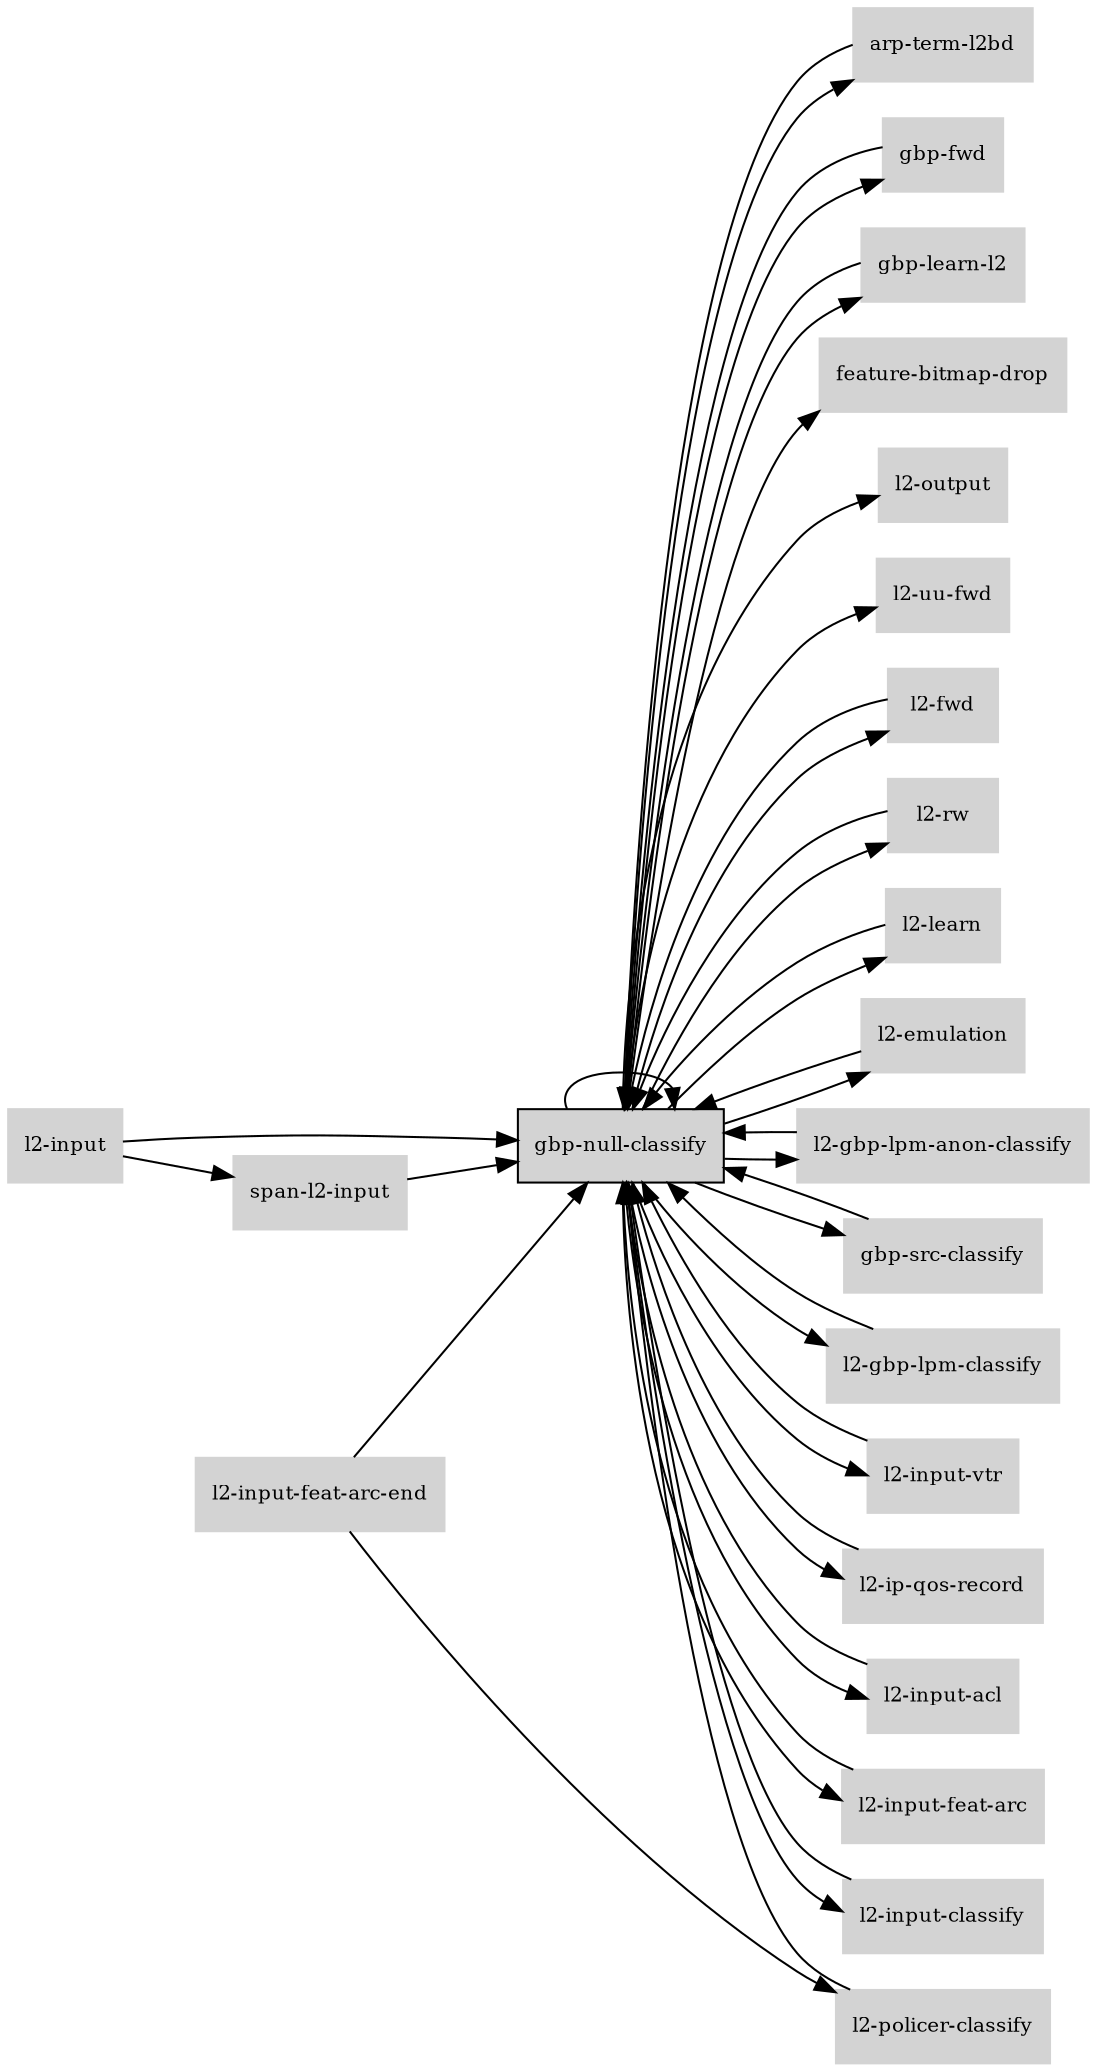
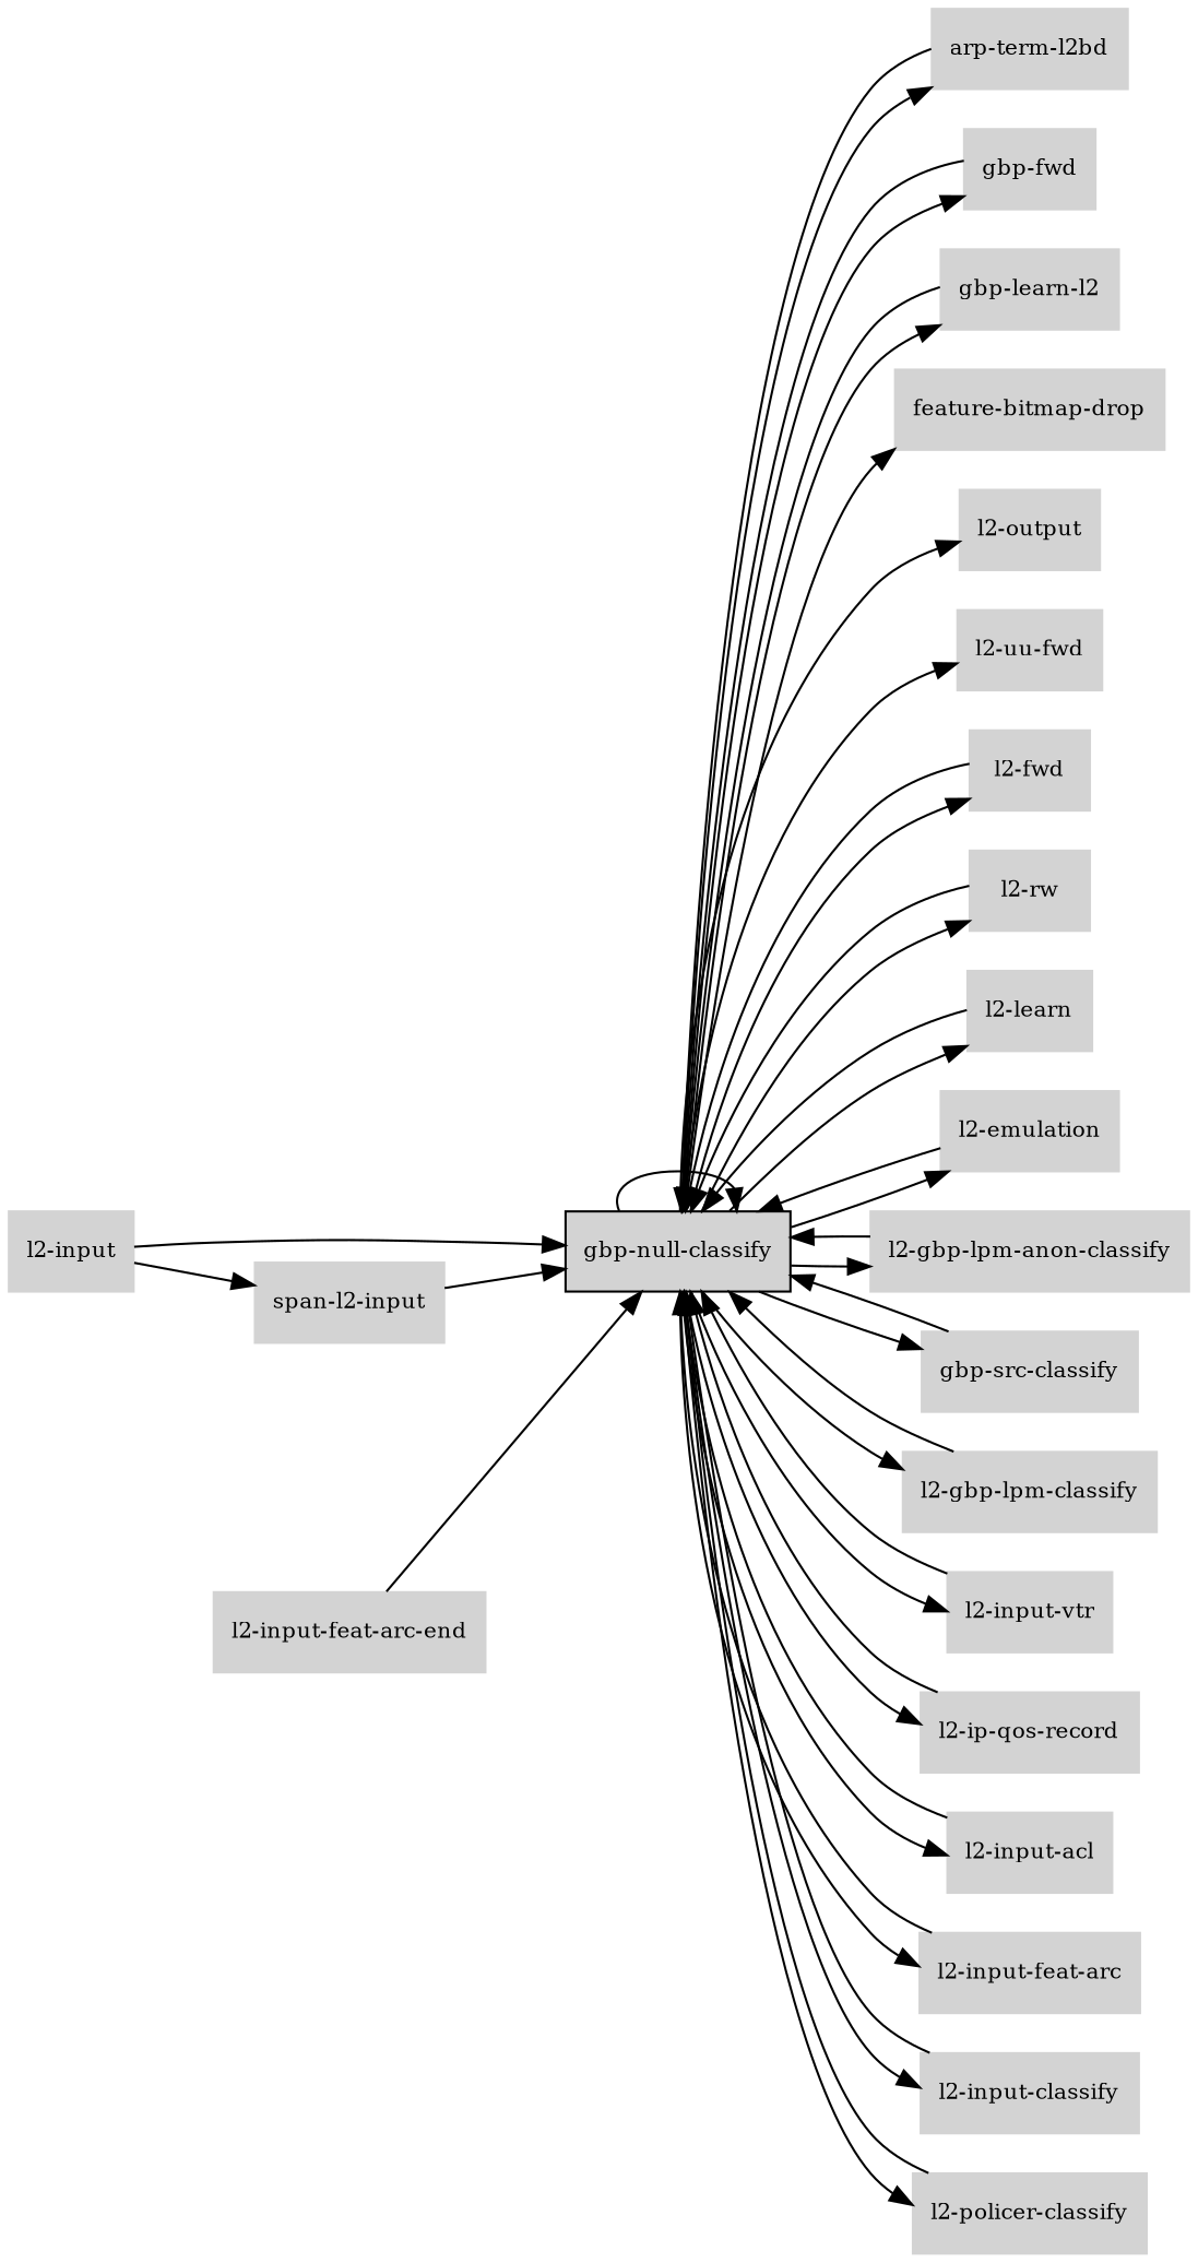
  digraph {
    rankdir=LR
    node [color=lightgray fillcolor=lightgray fontcolor=black fontsize=10 shape=box style=filled]
    edge [fontsize=8]
    "gbp-null-classify" [color=black]
    "arp-term-l2bd"
    "gbp-fwd"
    "gbp-learn-l2"
    "feature-bitmap-drop"
    "l2-output"
    "l2-uu-fwd"
    "l2-fwd"
    "l2-rw"
    "l2-learn"
    "l2-emulation"
    "l2-gbp-lpm-anon-classify"
    "gbp-src-classify"
    "l2-gbp-lpm-classify"
    "l2-input-vtr"
    "l2-ip-qos-record"
    "l2-input-acl"
    "l2-policer-classify"
    "l2-input-feat-arc"
    "l2-input-classify"
    "span-l2-input"
    "l2-input"
    "l2-input-feat-arc-end"
    "gbp-null-classify" -> "gbp-null-classify"
    "gbp-null-classify" -> "arp-term-l2bd"
    "gbp-null-classify" -> "gbp-fwd"
    "gbp-null-classify" -> "gbp-learn-l2"
    "gbp-null-classify" -> "feature-bitmap-drop"
    "gbp-null-classify" -> "l2-output"
    "gbp-null-classify" -> "l2-uu-fwd"
    "gbp-null-classify" -> "l2-fwd"
    "gbp-null-classify" -> "l2-rw"
    "gbp-null-classify" -> "l2-learn"
    "gbp-null-classify" -> "l2-emulation"
    "gbp-null-classify" -> "l2-gbp-lpm-anon-classify"
    "gbp-null-classify" -> "gbp-src-classify"
    "gbp-null-classify" -> "l2-gbp-lpm-classify"
    "gbp-null-classify" -> "l2-input-vtr"
    "gbp-null-classify" -> "l2-ip-qos-record"
    "gbp-null-classify" -> "l2-input-acl"
-   "l2-input-feat-arc-end" -> "l2-policer-classify"
+   "gbp-null-classify" -> "l2-policer-classify"
    "gbp-null-classify" -> "l2-input-feat-arc"
    "gbp-null-classify" -> "l2-input-classify"
    "arp-term-l2bd" -> "gbp-null-classify"
    "gbp-fwd" -> "gbp-null-classify"
    "gbp-learn-l2" -> "gbp-null-classify"
    "l2-fwd" -> "gbp-null-classify"
    "l2-rw" -> "gbp-null-classify"
    "l2-learn" -> "gbp-null-classify"
    "l2-emulation" -> "gbp-null-classify"
    "l2-gbp-lpm-anon-classify" -> "gbp-null-classify"
    "gbp-src-classify" -> "gbp-null-classify"
    "l2-gbp-lpm-classify" -> "gbp-null-classify"
    "l2-input-vtr" -> "gbp-null-classify"
    "l2-ip-qos-record" -> "gbp-null-classify"
    "l2-input-acl" -> "gbp-null-classify"
    "l2-policer-classify" -> "gbp-null-classify"
    "l2-input-feat-arc" -> "gbp-null-classify"
    "l2-input-classify" -> "gbp-null-classify"
    "span-l2-input" -> "gbp-null-classify"
    "l2-input" -> "gbp-null-classify"
    "l2-input" -> "span-l2-input"
    "l2-input-feat-arc-end" -> "gbp-null-classify"
  }
